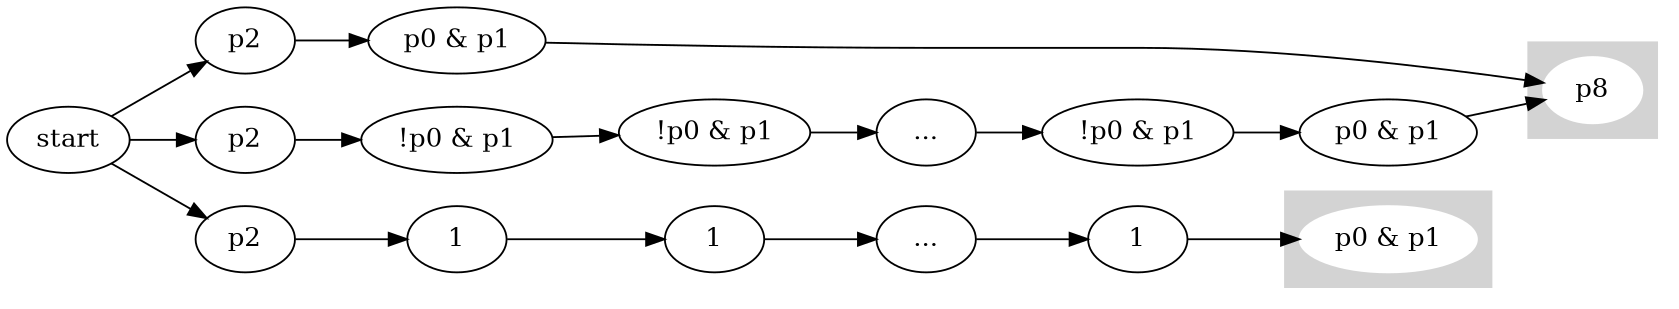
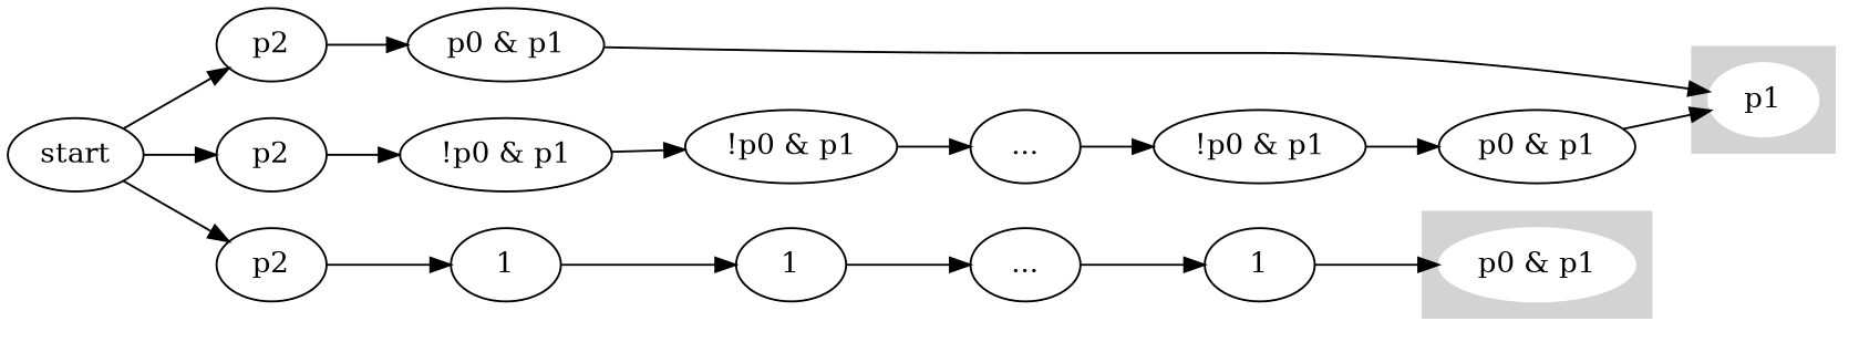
  digraph {
    rankdir=LR
-   n1 [color=white label=p8 style=filled]
+   n1 [color=white label=p1 style=filled]
    n2 [color=white label="p0 & p1" style=filled]
    n3 [label=start]
    n4 [label=p2]
    n5 [label=p2]
    n6 [label=p2]
    n7 [label="p0 & p1"]
    n8 [label="!p0 & p1"]
    n9 [label="!p0 & p1"]
    n10 [label="..."]
    n11 [label="!p0 & p1"]
    n12 [label="p0 & p1"]
    n13 [label=1]
    n14 [label=1]
    n15 [label="..."]
    n16 [label=1]
    subgraph cluster_1 {
      color=lightgrey
      style=filled
      n1
    }
    subgraph cluster_2 {
      color=lightgrey
      style=filled
      n2
    }
    n3 -> n4
    n3 -> n5
    n3 -> n6
    n4 -> n7
    n5 -> n8
    n6 -> n13
    n7 -> n1
    n8 -> n9
    n9 -> n10
    n10 -> n11
    n11 -> n12
    n12 -> n1
    n13 -> n14
    n14 -> n15
    n15 -> n16
    n16 -> n2
  }
